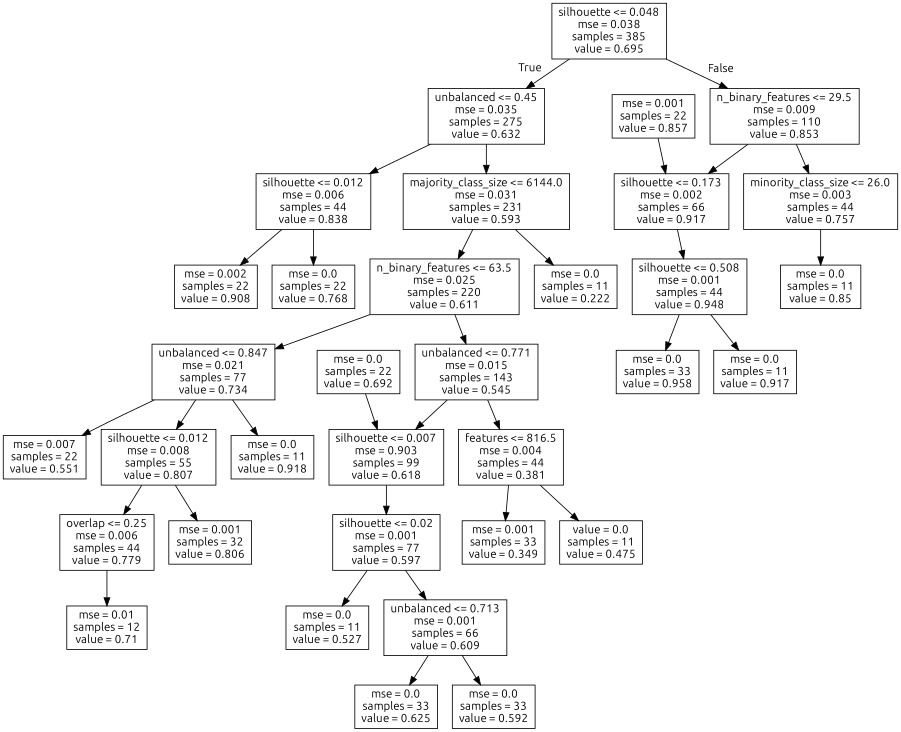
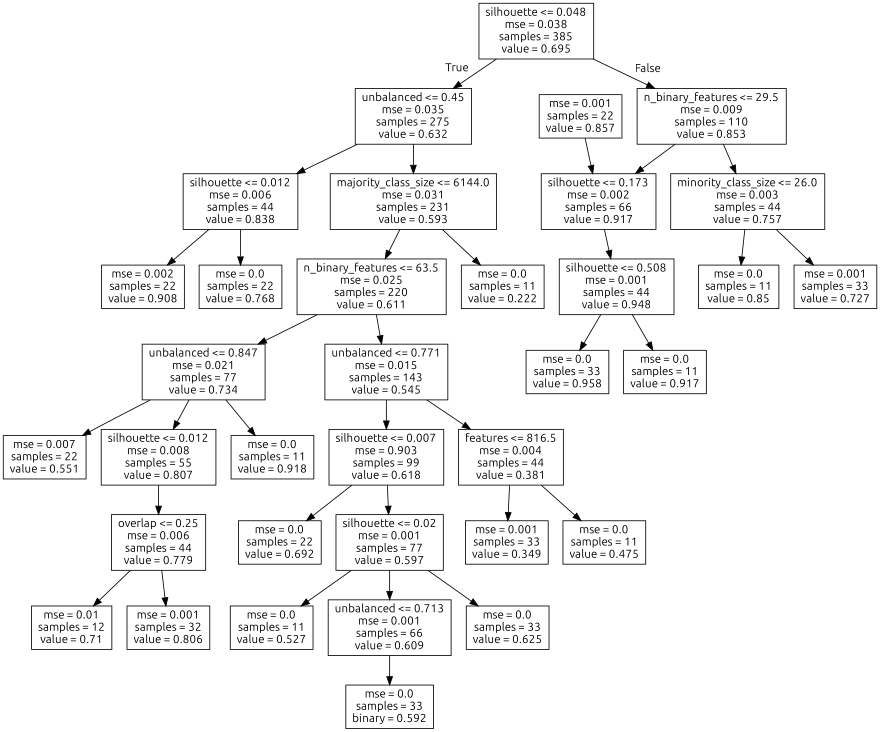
  digraph {
    fontname=Ubuntu
    node [fontname=Ubuntu shape=box]
    edge [fontname=Ubuntu]
    n1 [label="silhouette <= 0.048\nmse = 0.038\nsamples = 385\nvalue = 0.695"]
    n2 [label="unbalanced <= 0.45\nmse = 0.035\nsamples = 275\nvalue = 0.632"]
    n3 [label="n_binary_features <= 29.5\nmse = 0.009\nsamples = 110\nvalue = 0.853"]
    n4 [label="silhouette <= 0.012\nmse = 0.006\nsamples = 44\nvalue = 0.838"]
    n5 [label="majority_class_size <= 6144.0\nmse = 0.031\nsamples = 231\nvalue = 0.593"]
    n6 [label="silhouette <= 0.173\nmse = 0.002\nsamples = 66\nvalue = 0.917"]
    n7 [label="minority_class_size <= 26.0\nmse = 0.003\nsamples = 44\nvalue = 0.757"]
    n8 [label="mse = 0.002\nsamples = 22\nvalue = 0.908"]
    n9 [label="mse = 0.0\nsamples = 22\nvalue = 0.768"]
    n10 [label="n_binary_features <= 63.5\nmse = 0.025\nsamples = 220\nvalue = 0.611"]
    n11 [label="mse = 0.0\nsamples = 11\nvalue = 0.222"]
    n12 [label="unbalanced <= 0.847\nmse = 0.021\nsamples = 77\nvalue = 0.734"]
    n13 [label="unbalanced <= 0.771\nmse = 0.015\nsamples = 143\nvalue = 0.545"]
    n14 [label="mse = 0.007\nsamples = 22\nvalue = 0.551"]
    n15 [label="silhouette <= 0.012\nmse = 0.008\nsamples = 55\nvalue = 0.807"]
    n16 [label="mse = 0.0\nsamples = 11\nvalue = 0.918"]
    n17 [label="silhouette <= 0.007\nmse = 0.903\nsamples = 99\nvalue = 0.618"]
    n18 [label="features <= 816.5\nmse = 0.004\nsamples = 44\nvalue = 0.381"]
    n19 [label="overlap <= 0.25\nmse = 0.006\nsamples = 44\nvalue = 0.779"]
    n20 [label="mse = 0.01\nsamples = 12\nvalue = 0.71"]
    n21 [label="mse = 0.001\nsamples = 32\nvalue = 0.806"]
    n22 [label="mse = 0.0\nsamples = 22\nvalue = 0.692"]
    n23 [label="silhouette <= 0.02\nmse = 0.001\nsamples = 77\nvalue = 0.597"]
    n24 [label="mse = 0.001\nsamples = 33\nvalue = 0.349"]
-   n25 [label="value = 0.0\nsamples = 11\nvalue = 0.475"]
+   n25 [label="mse = 0.0\nsamples = 11\nvalue = 0.475"]
    n26 [label="mse = 0.0\nsamples = 11\nvalue = 0.527"]
    n27 [label="unbalanced <= 0.713\nmse = 0.001\nsamples = 66\nvalue = 0.609"]
    n28 [label="mse = 0.0\nsamples = 33\nvalue = 0.625"]
-   n29 [label="mse = 0.0\nsamples = 33\nvalue = 0.592"]
+   n29 [label="mse = 0.0\nsamples = 33\nbinary = 0.592"]
    n30 [label="silhouette <= 0.508\nmse = 0.001\nsamples = 44\nvalue = 0.948"]
    n31 [label="mse = 0.0\nsamples = 11\nvalue = 0.85"]
+   n32 [label="mse = 0.001\nsamples = 33\nvalue = 0.727"]
    n33 [label="mse = 0.001\nsamples = 22\nvalue = 0.857"]
    n34 [label="mse = 0.0\nsamples = 33\nvalue = 0.958"]
    n35 [label="mse = 0.0\nsamples = 11\nvalue = 0.917"]
    n1 -> n2 [headlabel=True labelangle=45 labeldistance=2.5]
    n1 -> n3 [headlabel=False labelangle=-45 labeldistance=2.5]
    n2 -> n4
    n2 -> n5
    n3 -> n6
    n3 -> n7
    n4 -> n8
    n4 -> n9
    n5 -> n10
    n5 -> n11
    n6 -> n30
    n7 -> n31
+   n7 -> n32
    n10 -> n12
    n10 -> n13
    n12 -> n14
    n12 -> n15
    n12 -> n16
    n13 -> n17
    n13 -> n18
    n15 -> n19
-   n22 -> n17
+   n17 -> n22
    n17 -> n23
    n18 -> n24
    n18 -> n25
    n19 -> n20
-   n15 -> n21
+   n19 -> n21
    n23 -> n26
    n23 -> n27
-   n27 -> n28
+   n23 -> n28
    n27 -> n29
    n30 -> n34
    n30 -> n35
    n33 -> n6
  }
